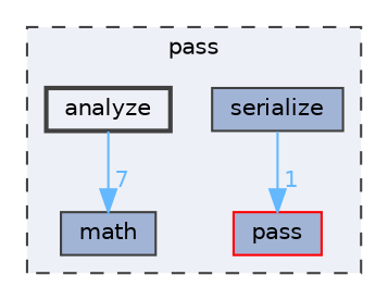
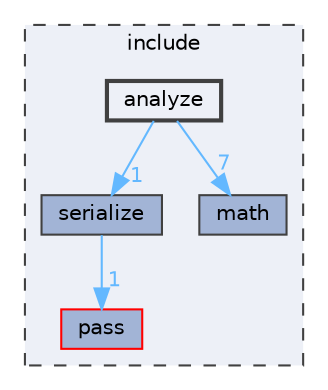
  digraph {
    compound=true
    node [color=grey25 fillcolor="#a2b4d6" fontname=Helvetica fontsize=10 shape=box style=filled]
    edge [color=steelblue1 fontcolor=steelblue1 fontname=Helvetica fontsize=10 headlabel=1 labeldistance=1.5 labelfontname=Helvetica labelfontsize=10]
    n1 [color=red height=0.2 label=pass width=0.4]
    n2 [height=0.2 label=serialize width=0.4]
    n3 [height=0.2 label=math width=0.4]
    n4 [fillcolor="#edf0f7" height=0.2 label=analyze style="filled,bold" width=0.4]
    subgraph cluster_1 {
      bgcolor="#edf0f7"
      fontname=Helvetica
      fontsize=10
-     label=pass
+     label=include
      pencolor=grey25
      style="filled,dashed"
      n1
      n2
      n3
      n4
    }
    n2 -> n1
+   n4 -> n2
    n4 -> n3 [headlabel=7]
  }
